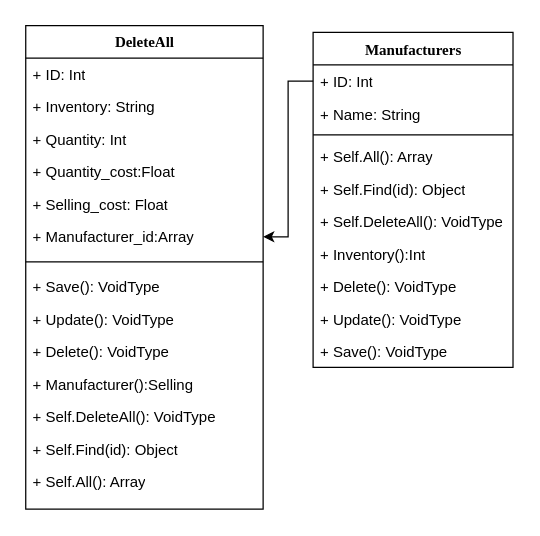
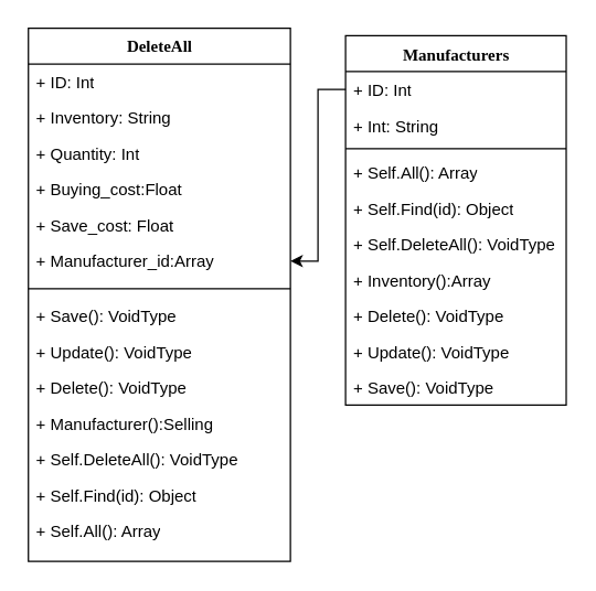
  <mxCell id="0" />
  <mxCell id="1" parent="0" />
  <mxCell id="2" value="DeleteAll" style="swimlane;html=1;fontStyle=1;align=center;verticalAlign=top;childLayout=stackLayout;horizontal=1;startSize=26;horizontalStack=0;resizeParent=1;resizeLast=0;collapsible=1;marginBottom=0;swimlaneFillColor=#ffffff;rounded=0;shadow=0;comic=0;labelBackgroundColor=none;strokeColor=#000000;strokeWidth=1;fillColor=none;fontFamily=Verdana;fontSize=12;fontColor=#000000;" parent="1" vertex="1"><mxGeometry x="20" y="20" width="190" height="387" as="geometry" /></mxCell>
  <mxCell id="3" value="+ ID: Int" style="text;html=1;strokeColor=none;fillColor=none;align=left;verticalAlign=top;spacingLeft=4;spacingRight=4;whiteSpace=wrap;overflow=hidden;rotatable=0;points=[[0,0.5],[1,0.5]];portConstraint=eastwest;" parent="2" vertex="1"><mxGeometry y="26" width="190" height="26" as="geometry" /></mxCell>
  <mxCell id="4" value="+ Inventory: String" style="text;html=1;strokeColor=none;fillColor=none;align=left;verticalAlign=top;spacingLeft=4;spacingRight=4;whiteSpace=wrap;overflow=hidden;rotatable=0;points=[[0,0.5],[1,0.5]];portConstraint=eastwest;" parent="2" vertex="1"><mxGeometry y="52" width="190" height="26" as="geometry" /></mxCell>
  <mxCell id="5" value="+ Quantity: Int" style="text;html=1;strokeColor=none;fillColor=none;align=left;verticalAlign=top;spacingLeft=4;spacingRight=4;whiteSpace=wrap;overflow=hidden;rotatable=0;points=[[0,0.5],[1,0.5]];portConstraint=eastwest;" parent="2" vertex="1"><mxGeometry y="78" width="190" height="26" as="geometry" /></mxCell>
- <mxCell id="6" value="+ Quantity_cost:Float" style="text;html=1;strokeColor=none;fillColor=none;align=left;verticalAlign=top;spacingLeft=4;spacingRight=4;whiteSpace=wrap;overflow=hidden;rotatable=0;points=[[0,0.5],[1,0.5]];portConstraint=eastwest;" parent="2" vertex="1"><mxGeometry y="104" width="190" height="26" as="geometry" /></mxCell>
- <mxCell id="7" value="+ Selling_cost: Float&lt;br&gt;" style="text;html=1;strokeColor=none;fillColor=none;align=left;verticalAlign=top;spacingLeft=4;spacingRight=4;whiteSpace=wrap;overflow=hidden;rotatable=0;points=[[0,0.5],[1,0.5]];portConstraint=eastwest;" parent="2" vertex="1"><mxGeometry y="130" width="190" height="26" as="geometry" /></mxCell>
+ <mxCell id="6" value="+ Buying_cost:Float" style="text;html=1;strokeColor=none;fillColor=none;align=left;verticalAlign=top;spacingLeft=4;spacingRight=4;whiteSpace=wrap;overflow=hidden;rotatable=0;points=[[0,0.5],[1,0.5]];portConstraint=eastwest;" parent="2" vertex="1"><mxGeometry y="104" width="190" height="26" as="geometry" /></mxCell>
+ <mxCell id="7" value="+ Save_cost: Float&lt;br&gt;" style="text;html=1;strokeColor=none;fillColor=none;align=left;verticalAlign=top;spacingLeft=4;spacingRight=4;whiteSpace=wrap;overflow=hidden;rotatable=0;points=[[0,0.5],[1,0.5]];portConstraint=eastwest;" parent="2" vertex="1"><mxGeometry y="130" width="190" height="26" as="geometry" /></mxCell>
  <mxCell id="8" value="+ Manufacturer_id:Array" style="text;html=1;strokeColor=none;fillColor=none;align=left;verticalAlign=top;spacingLeft=4;spacingRight=4;whiteSpace=wrap;overflow=hidden;rotatable=0;points=[[0,0.5],[1,0.5]];portConstraint=eastwest;" parent="2" vertex="1"><mxGeometry y="156" width="190" height="26" as="geometry" /></mxCell>
  <mxCell id="9" value="" style="line;html=1;strokeWidth=1;fillColor=none;align=left;verticalAlign=middle;spacingTop=-1;spacingLeft=3;spacingRight=3;rotatable=0;labelPosition=right;points=[];portConstraint=eastwest;" parent="2" vertex="1"><mxGeometry y="182" width="190" height="14" as="geometry" /></mxCell>
  <mxCell id="10" value="+ Save(): VoidType&lt;br&gt;" style="text;html=1;strokeColor=none;fillColor=none;align=left;verticalAlign=top;spacingLeft=4;spacingRight=4;whiteSpace=wrap;overflow=hidden;rotatable=0;points=[[0,0.5],[1,0.5]];portConstraint=eastwest;" parent="2" vertex="1"><mxGeometry y="196" width="190" height="26" as="geometry" /></mxCell>
  <mxCell id="11" value="+ Update(): VoidType" style="text;html=1;strokeColor=none;fillColor=none;align=left;verticalAlign=top;spacingLeft=4;spacingRight=4;whiteSpace=wrap;overflow=hidden;rotatable=0;points=[[0,0.5],[1,0.5]];portConstraint=eastwest;" parent="2" vertex="1"><mxGeometry y="222" width="190" height="26" as="geometry" /></mxCell>
  <mxCell id="12" value="+ Delete(): VoidType&lt;br&gt;" style="text;html=1;strokeColor=none;fillColor=none;align=left;verticalAlign=top;spacingLeft=4;spacingRight=4;whiteSpace=wrap;overflow=hidden;rotatable=0;points=[[0,0.5],[1,0.5]];portConstraint=eastwest;" vertex="1" parent="2"><mxGeometry y="248" width="190" height="26" as="geometry" /></mxCell>
  <mxCell id="13" value="+ Manufacturer():Selling&lt;br&gt;" style="text;html=1;strokeColor=none;fillColor=none;align=left;verticalAlign=top;spacingLeft=4;spacingRight=4;whiteSpace=wrap;overflow=hidden;rotatable=0;points=[[0,0.5],[1,0.5]];portConstraint=eastwest;" vertex="1" parent="2"><mxGeometry y="274" width="190" height="26" as="geometry" /></mxCell>
  <mxCell id="14" value="+ Self.DeleteAll(): VoidType&lt;br&gt;" style="text;html=1;strokeColor=none;fillColor=none;align=left;verticalAlign=top;spacingLeft=4;spacingRight=4;whiteSpace=wrap;overflow=hidden;rotatable=0;points=[[0,0.5],[1,0.5]];portConstraint=eastwest;" vertex="1" parent="2"><mxGeometry y="300" width="190" height="26" as="geometry" /></mxCell>
  <mxCell id="15" value="+ Self.Find(id): Object&lt;br&gt;" style="text;html=1;strokeColor=none;fillColor=none;align=left;verticalAlign=top;spacingLeft=4;spacingRight=4;whiteSpace=wrap;overflow=hidden;rotatable=0;points=[[0,0.5],[1,0.5]];portConstraint=eastwest;" vertex="1" parent="2"><mxGeometry y="326" width="190" height="26" as="geometry" /></mxCell>
  <mxCell id="16" value="+ Self.All(): Array&lt;br&gt;" style="text;html=1;strokeColor=none;fillColor=none;align=left;verticalAlign=top;spacingLeft=4;spacingRight=4;whiteSpace=wrap;overflow=hidden;rotatable=0;points=[[0,0.5],[1,0.5]];portConstraint=eastwest;" vertex="1" parent="2"><mxGeometry y="352" width="190" height="26" as="geometry" /></mxCell>
  <mxCell id="17" value="&lt;span&gt;Manufacturers&lt;br&gt;&lt;/span&gt;" style="swimlane;html=1;fontStyle=1;align=center;verticalAlign=top;childLayout=stackLayout;horizontal=1;startSize=26;horizontalStack=0;resizeParent=1;resizeLast=0;collapsible=1;marginBottom=0;swimlaneFillColor=#ffffff;rounded=0;shadow=0;comic=0;labelBackgroundColor=none;strokeColor=#000000;strokeWidth=1;fillColor=none;fontFamily=Verdana;fontSize=12;fontColor=#000000;" parent="1" vertex="1"><mxGeometry x="250" y="25.5" width="160" height="268" as="geometry" /></mxCell>
  <mxCell id="18" value="+ ID: Int&lt;br&gt;" style="text;html=1;strokeColor=none;fillColor=none;align=left;verticalAlign=top;spacingLeft=4;spacingRight=4;whiteSpace=wrap;overflow=hidden;rotatable=0;points=[[0,0.5],[1,0.5]];portConstraint=eastwest;" parent="17" vertex="1"><mxGeometry y="26" width="160" height="26" as="geometry" /></mxCell>
- <mxCell id="19" value="+ Name: String" style="text;html=1;strokeColor=none;fillColor=none;align=left;verticalAlign=top;spacingLeft=4;spacingRight=4;whiteSpace=wrap;overflow=hidden;rotatable=0;points=[[0,0.5],[1,0.5]];portConstraint=eastwest;" parent="17" vertex="1"><mxGeometry y="52" width="160" height="26" as="geometry" /></mxCell>
+ <mxCell id="19" value="+ Int: String" style="text;html=1;strokeColor=none;fillColor=none;align=left;verticalAlign=top;spacingLeft=4;spacingRight=4;whiteSpace=wrap;overflow=hidden;rotatable=0;points=[[0,0.5],[1,0.5]];portConstraint=eastwest;" parent="17" vertex="1"><mxGeometry y="52" width="160" height="26" as="geometry" /></mxCell>
  <mxCell id="20" value="" style="line;html=1;strokeWidth=1;fillColor=none;align=left;verticalAlign=middle;spacingTop=-1;spacingLeft=3;spacingRight=3;rotatable=0;labelPosition=right;points=[];portConstraint=eastwest;" parent="17" vertex="1"><mxGeometry y="78" width="160" height="8" as="geometry" /></mxCell>
  <mxCell id="21" value="+ Self.All(): Array&lt;br&gt;" style="text;html=1;strokeColor=none;fillColor=none;align=left;verticalAlign=top;spacingLeft=4;spacingRight=4;whiteSpace=wrap;overflow=hidden;rotatable=0;points=[[0,0.5],[1,0.5]];portConstraint=eastwest;" vertex="1" parent="17"><mxGeometry y="86" width="160" height="26" as="geometry" /></mxCell>
  <mxCell id="22" value="+ Self.Find(id): Object&lt;br&gt;" style="text;html=1;strokeColor=none;fillColor=none;align=left;verticalAlign=top;spacingLeft=4;spacingRight=4;whiteSpace=wrap;overflow=hidden;rotatable=0;points=[[0,0.5],[1,0.5]];portConstraint=eastwest;" vertex="1" parent="17"><mxGeometry y="112" width="160" height="26" as="geometry" /></mxCell>
  <mxCell id="23" value="+ Self.DeleteAll(): VoidType&lt;br&gt;" style="text;html=1;strokeColor=none;fillColor=none;align=left;verticalAlign=top;spacingLeft=4;spacingRight=4;whiteSpace=wrap;overflow=hidden;rotatable=0;points=[[0,0.5],[1,0.5]];portConstraint=eastwest;" vertex="1" parent="17"><mxGeometry y="138" width="160" height="26" as="geometry" /></mxCell>
- <mxCell id="24" value="+ Inventory():Int&lt;br&gt;" style="text;html=1;strokeColor=none;fillColor=none;align=left;verticalAlign=top;spacingLeft=4;spacingRight=4;whiteSpace=wrap;overflow=hidden;rotatable=0;points=[[0,0.5],[1,0.5]];portConstraint=eastwest;" vertex="1" parent="17"><mxGeometry y="164" width="160" height="26" as="geometry" /></mxCell>
+ <mxCell id="24" value="+ Inventory():Array&lt;br&gt;" style="text;html=1;strokeColor=none;fillColor=none;align=left;verticalAlign=top;spacingLeft=4;spacingRight=4;whiteSpace=wrap;overflow=hidden;rotatable=0;points=[[0,0.5],[1,0.5]];portConstraint=eastwest;" vertex="1" parent="17"><mxGeometry y="164" width="160" height="26" as="geometry" /></mxCell>
  <mxCell id="25" value="+ Delete(): VoidType&lt;br&gt;" style="text;html=1;strokeColor=none;fillColor=none;align=left;verticalAlign=top;spacingLeft=4;spacingRight=4;whiteSpace=wrap;overflow=hidden;rotatable=0;points=[[0,0.5],[1,0.5]];portConstraint=eastwest;" vertex="1" parent="17"><mxGeometry y="190" width="160" height="26" as="geometry" /></mxCell>
  <mxCell id="26" value="+ Update(): VoidType" style="text;html=1;strokeColor=none;fillColor=none;align=left;verticalAlign=top;spacingLeft=4;spacingRight=4;whiteSpace=wrap;overflow=hidden;rotatable=0;points=[[0,0.5],[1,0.5]];portConstraint=eastwest;" vertex="1" parent="17"><mxGeometry y="216" width="160" height="26" as="geometry" /></mxCell>
  <mxCell id="27" value="+ Save(): VoidType&lt;br&gt;" style="text;html=1;strokeColor=none;fillColor=none;align=left;verticalAlign=top;spacingLeft=4;spacingRight=4;whiteSpace=wrap;overflow=hidden;rotatable=0;points=[[0,0.5],[1,0.5]];portConstraint=eastwest;" vertex="1" parent="17"><mxGeometry y="242" width="160" height="26" as="geometry" /></mxCell>
  <mxCell id="28" style="edgeStyle=orthogonalEdgeStyle;rounded=0;orthogonalLoop=1;jettySize=auto;html=1;entryX=1;entryY=0.5;entryDx=0;entryDy=0;" edge="1" parent="1" source="18" target="8"><mxGeometry relative="1" as="geometry" /></mxCell>
